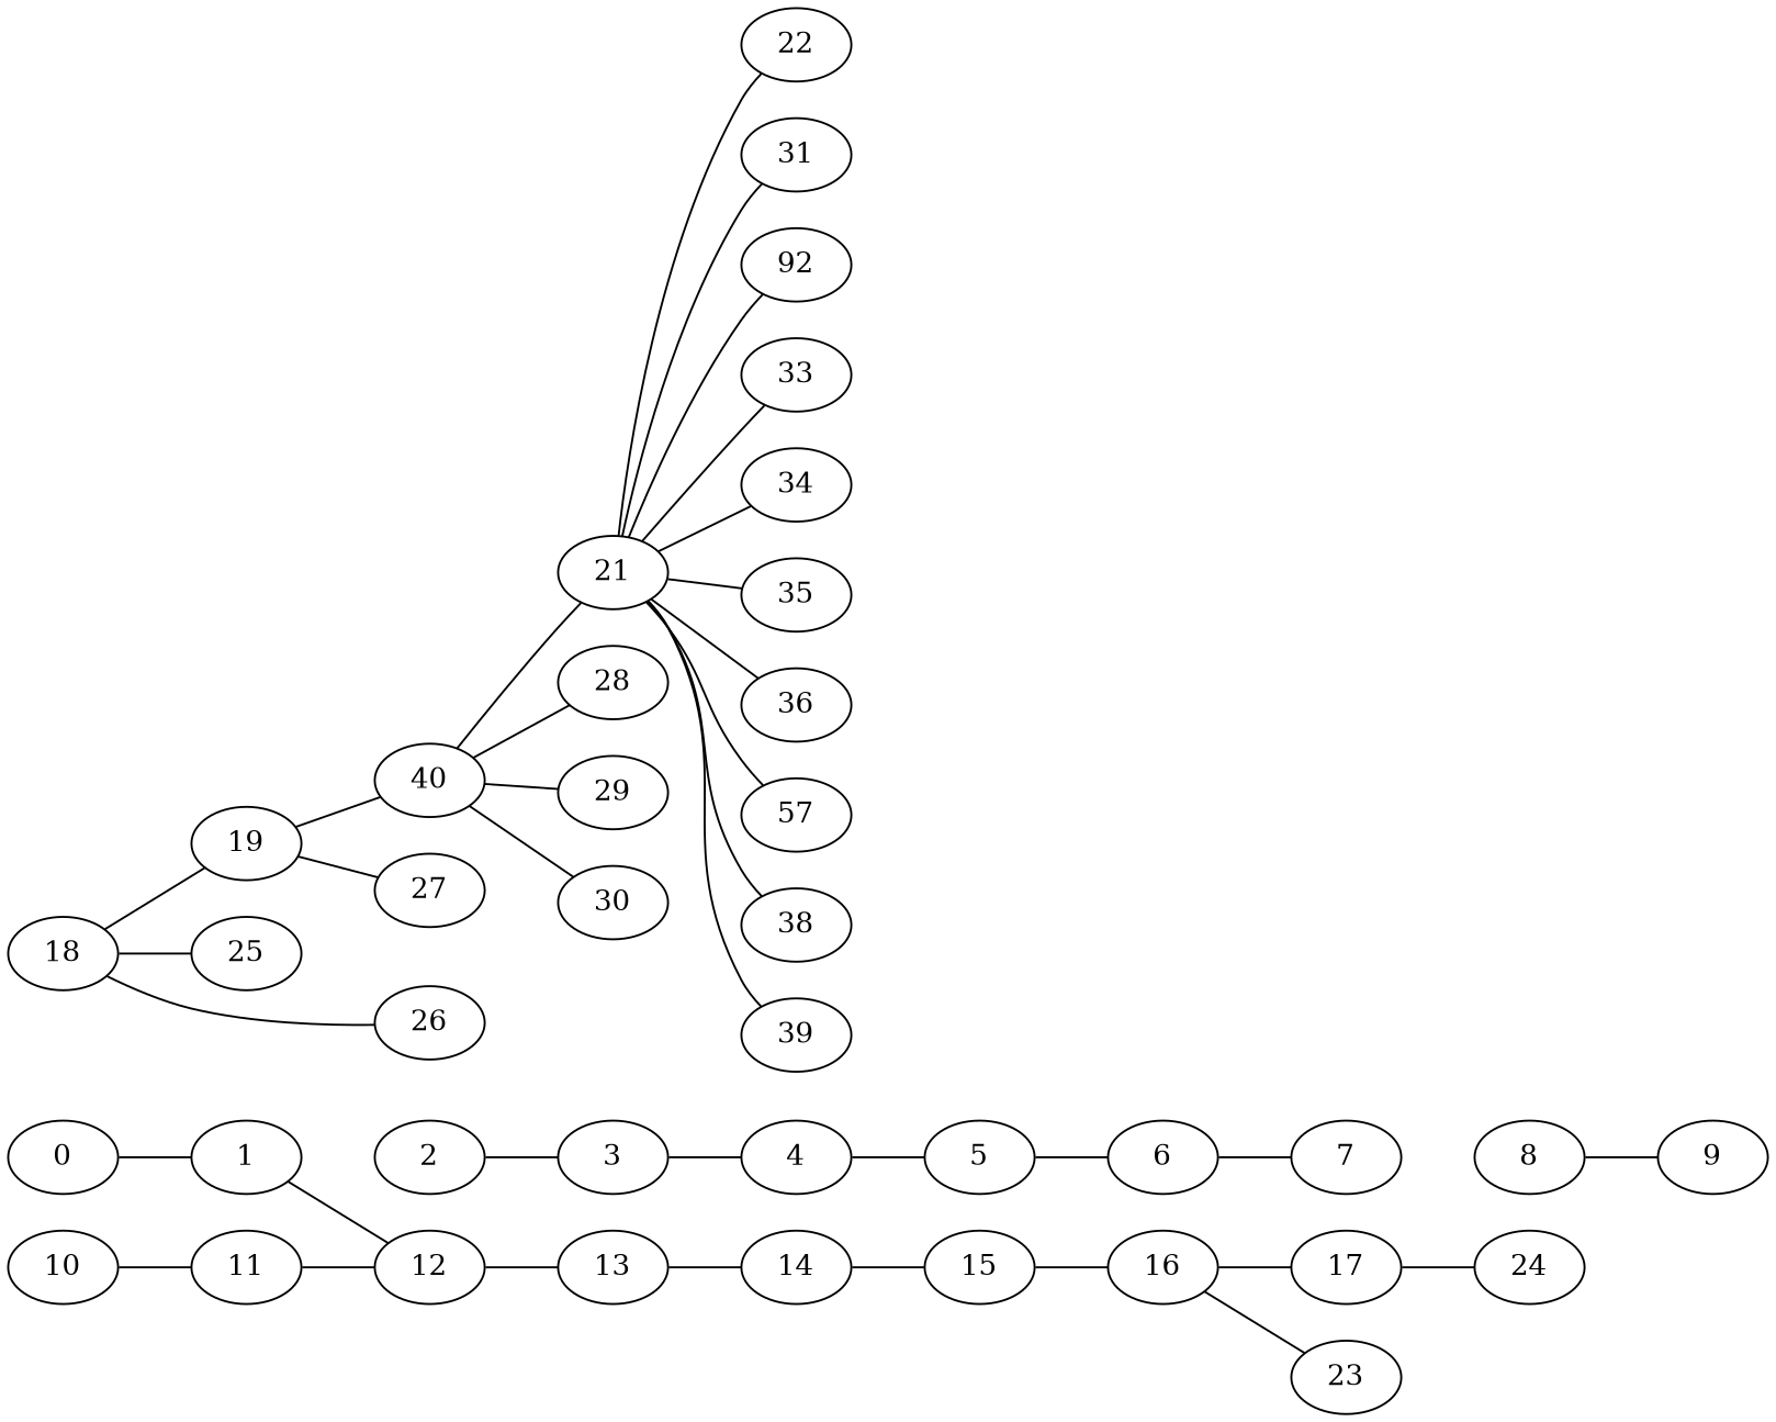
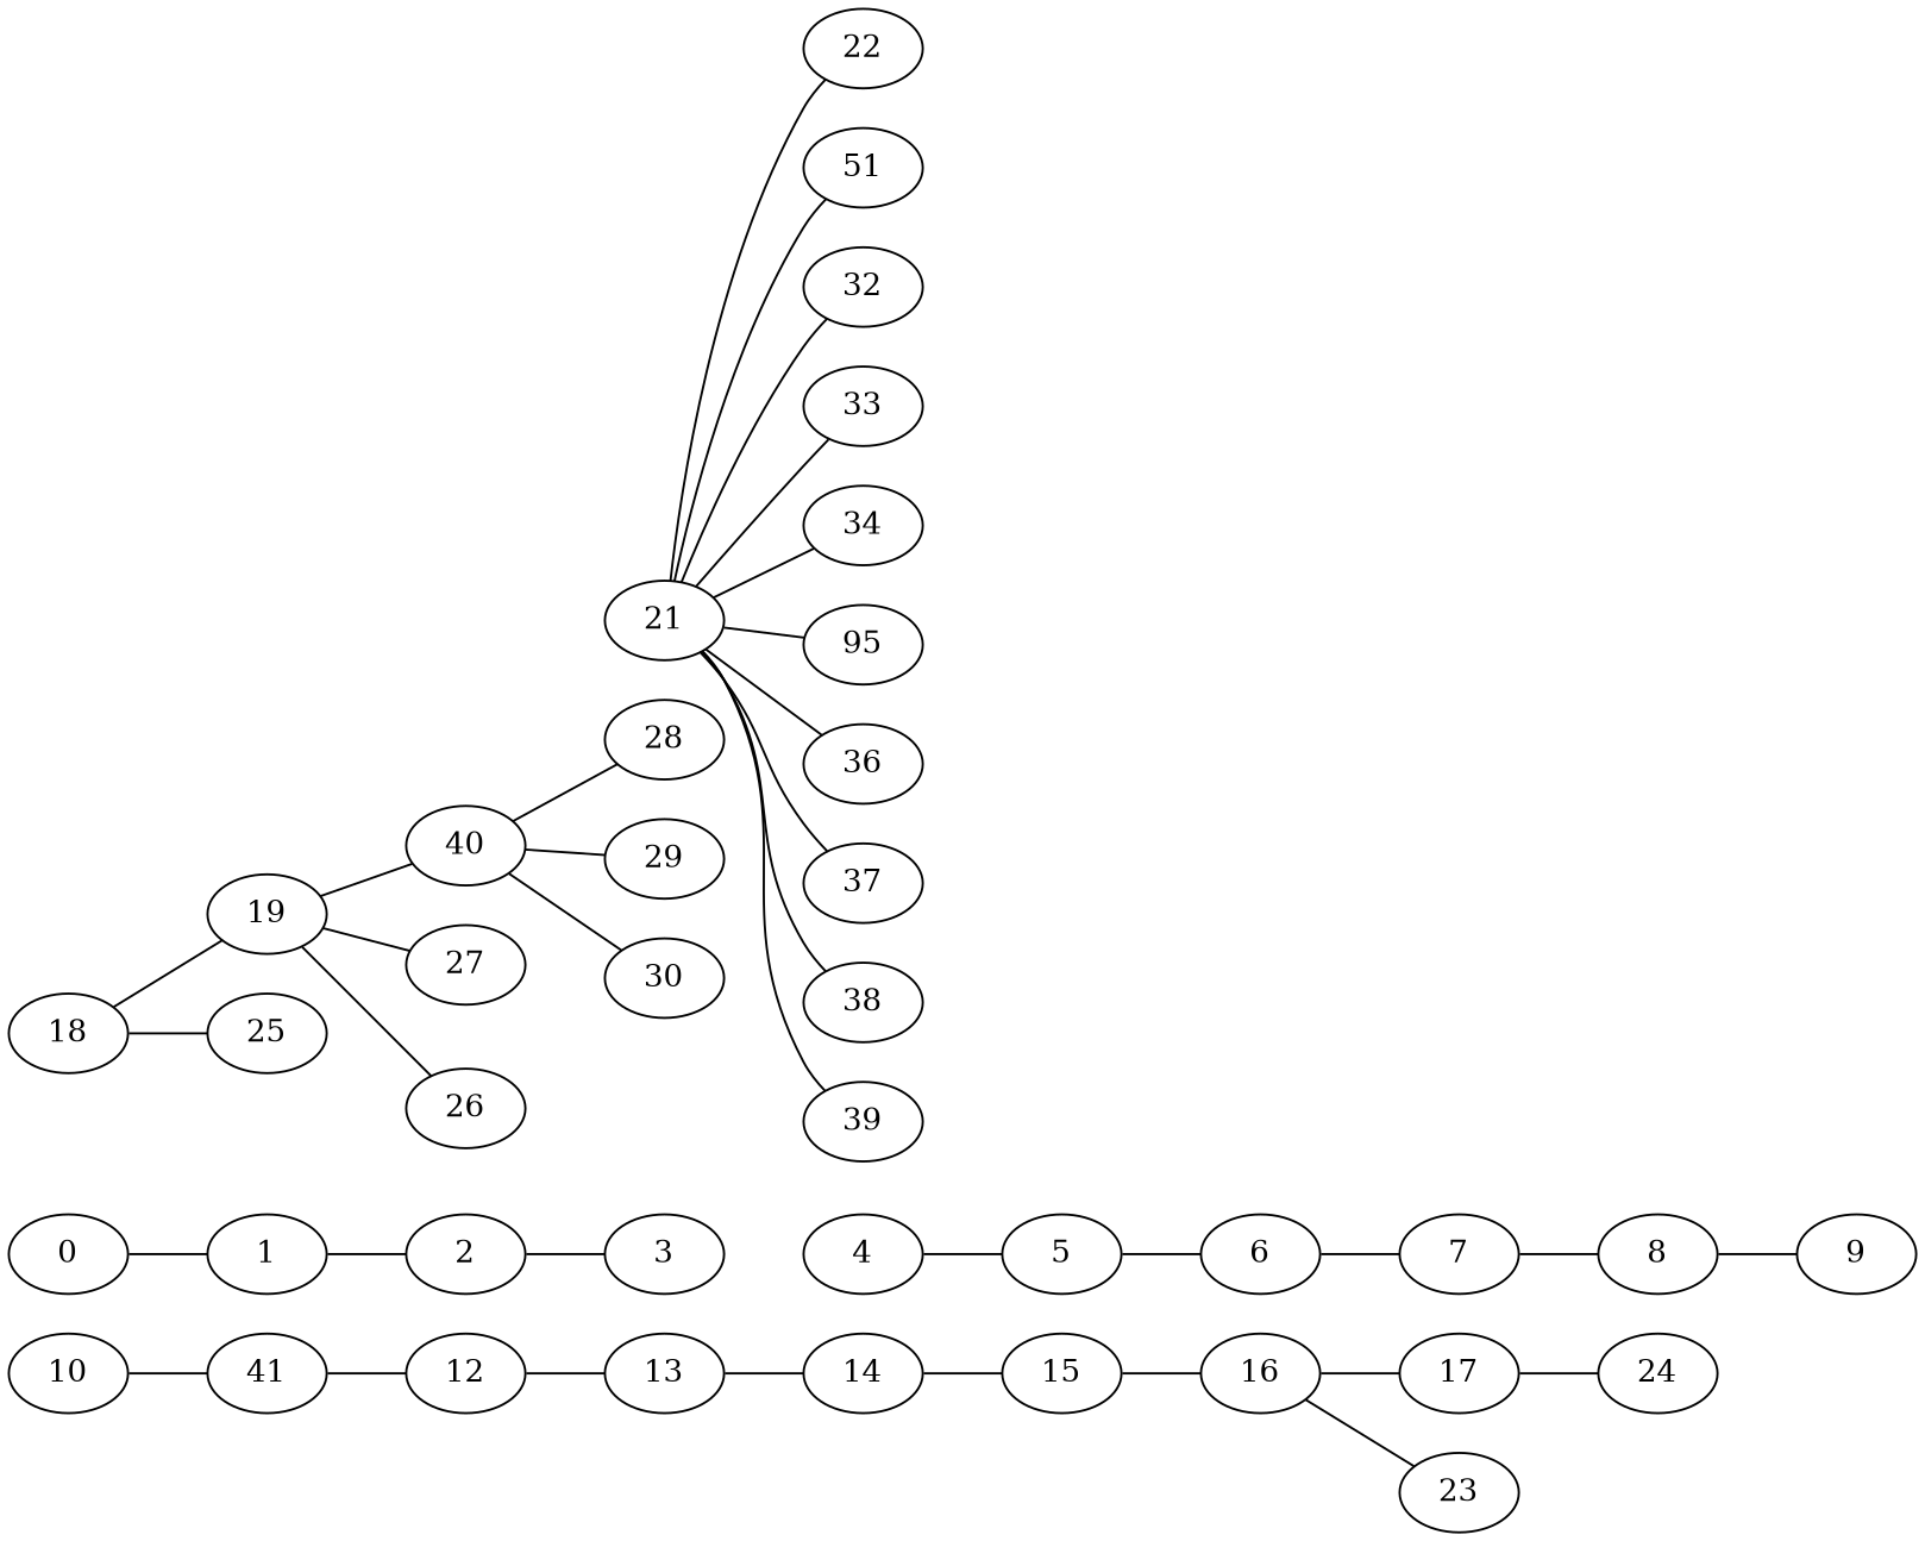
  strict graph {
    rankdir=LR
    node [w=15]
    edge [w=-10]
    0 [w=-2]
    1 [w=6]
    2 [w=-4]
    3 [w=2]
    4 [w=7]
    5 [w=10]
    6 [w=16]
    7 [w=-7]
    8 [w=6]
    9 [w=-2]
    10 [w=-5]
-   11 [w=-16]
+   11 [w=-16 label=41]
    12
    13 [w=13]
    14 [w=8]
    15 [w=11]
    16 [w=-6]
    17 [w=16]
    23 [w=-13]
    24 [w=-15]
    18 [w=-10]
    19
    25
    n24 [label=40 w=6]
    26 [w=-4]
    27 [w=-11]
    21 [w=-7]
    28 [w=14]
    29 [w=-12]
    30 [w=-15]
    22 [w=-10]
-   31 [w=7]
-   32 [w=-6 label=92]
+   31 [w=7 label=51]
+   32 [w=-6]
    33 [w=-15]
    34
-   35 [w=9]
+   35 [w=9 label=95]
    36 [w=-16]
-   37 [w=-7 label=57]
+   37 [w=-7]
    38 [w=8]
    39 [w=10]
    0 -- 1 [w=-6]
-   1 -- 12
+   1 -- 2
    2 -- 3 [w=-7]
-   3 -- 4 [w=-12]
    4 -- 5 [w=16]
    5 -- 6 [w=4]
    6 -- 7 [w=15]
+   7 -- 8 [w=4]
    8 -- 9 [w=13]
    10 -- 11
    11 -- 12
    12 -- 13 [w=-4]
    13 -- 14 [w=-5]
    14 -- 15 [w=-11]
    15 -- 16 [w=-3]
    16 -- 17 [w=15]
    16 -- 23 [w=-12]
    17 -- 24 [w=6]
    18 -- 19
    18 -- 25 [w=-13]
    19 -- n24 [w=7]
-   18 -- 26
+   19 -- 26
    19 -- 27 [w=-4]
-   n24 -- 21 [w=-9]
    n24 -- 28 [w=6]
    n24 -- 29 [w=-8]
    n24 -- 30 [w=-4]
    21 -- 22 [w=-13]
    21 -- 31 [w=11]
    21 -- 32 [w=-14]
    21 -- 33 [w=-13]
    21 -- 34 [w=-7]
    21 -- 35 [w=-4]
    21 -- 36 [w=7]
    21 -- 37 [w=-4]
    21 -- 38
    21 -- 39 [w=7]
  }
